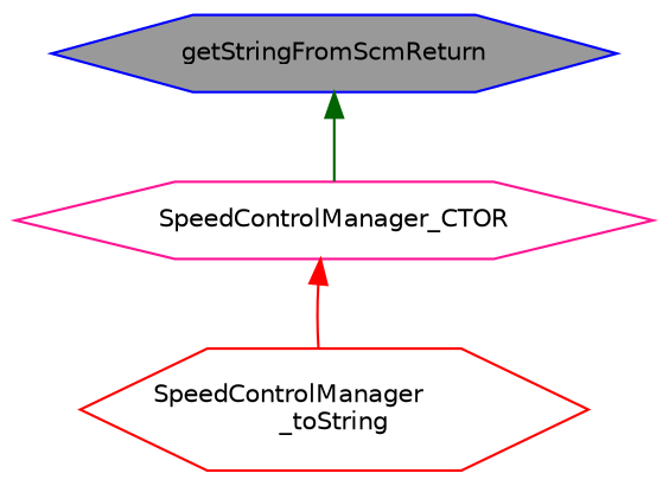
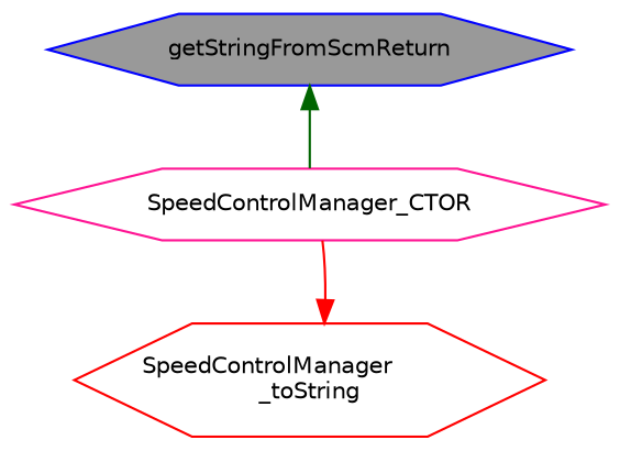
  digraph {
    rankdir=TB
    node [fillcolor=white fontname=Helvetica fontsize=10 shape=hexagon style=filled]
    edge [dir=back fontname=Helvetica fontsize=10 labelfontname=Helvetica labelfontsize=10 style=solid]
    n1 [color=blue fillcolor=grey60 fontcolor=black height=0.2 label=getStringFromScmReturn width=0.4]
    n2 [color=deeppink height=0.2 label=SpeedControlManager_CTOR width=0.4]
    n3 [color=red height=0.2 label="SpeedControlManager\l_toString" width=0.4]
    n1 -> n2 [color=darkgreen]
-   n2 -> n3 [color=red]
+   n3 -> n2 [color=red]
  }
